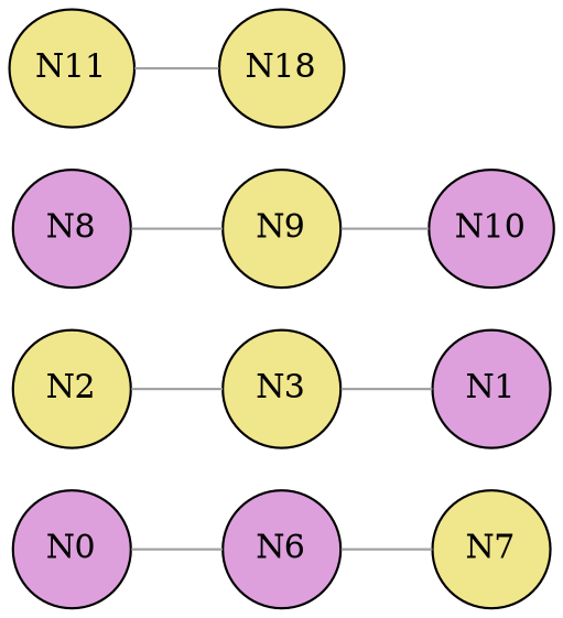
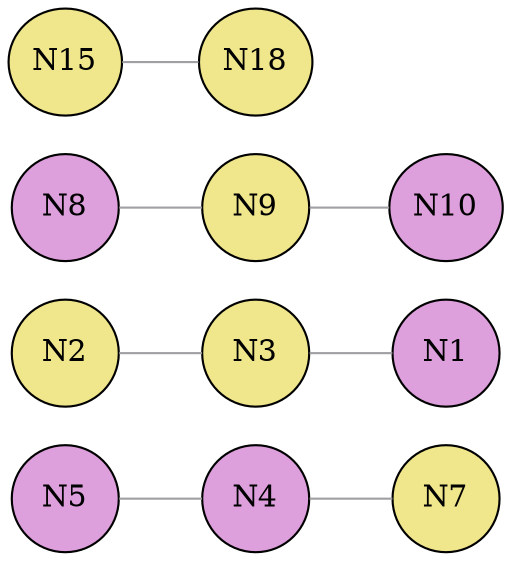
  digraph {
    bgcolor="#ffffff"
    rankdir=LR
    node [color="#000000" fillcolor=khaki penwidth=1 shape=ellipse style=filled]
    edge [color="#a0a0a4" dir=none penwidth=1 style=solid weight=1]
-   N6 [fillcolor=plum height=0.694444 width=0.694444]
+   N6 [fillcolor=plum height=0.694444 width=0.694444 label=N4]
    N7 [height=0.694444 width=0.694444]
    N3 [height=0.694444 width=0.694444]
    N1 [fillcolor=plum height=0.694444 width=0.694444]
    N10 [fillcolor=plum height=0.694444 width=0.694444]
-   N11 [height=0.694444 width=0.694444]
+   N11 [height=0.694444 width=0.694444 label=N15]
    n7 [height=0.694444 label=N18 width=0.694444]
    N9 [height=0.694444 width=0.694444]
    N2 [height=0.694444 width=0.694444]
-   N5 [fillcolor=plum height=0.694444 width=0.694444 label=N0]
+   N5 [fillcolor=plum height=0.694444 width=0.694444]
    N8 [fillcolor=plum height=0.694444 width=0.694444]
    N6 -> N7
    N3 -> N1
    N11 -> n7
    N9 -> N10
    N2 -> N3
    N5 -> N6
    N8 -> N9
  }
